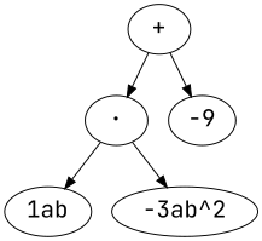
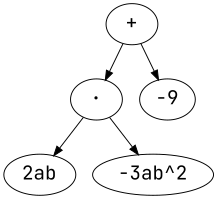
  digraph {
    fontname="JetBrains Mono"
    node [fontsize=20 fontname="JetBrains Mono"]
    edge [fontname="JetBrains Mono"]
    n1 [label="+"]
    n2 [label="·"]
    -9
-   "2ab" [label="1ab"]
+   "2ab"
    "-3ab^2"
    n1 -> n2
    n1 -> -9
    n2 -> "2ab"
    n2 -> "-3ab^2"
  }
